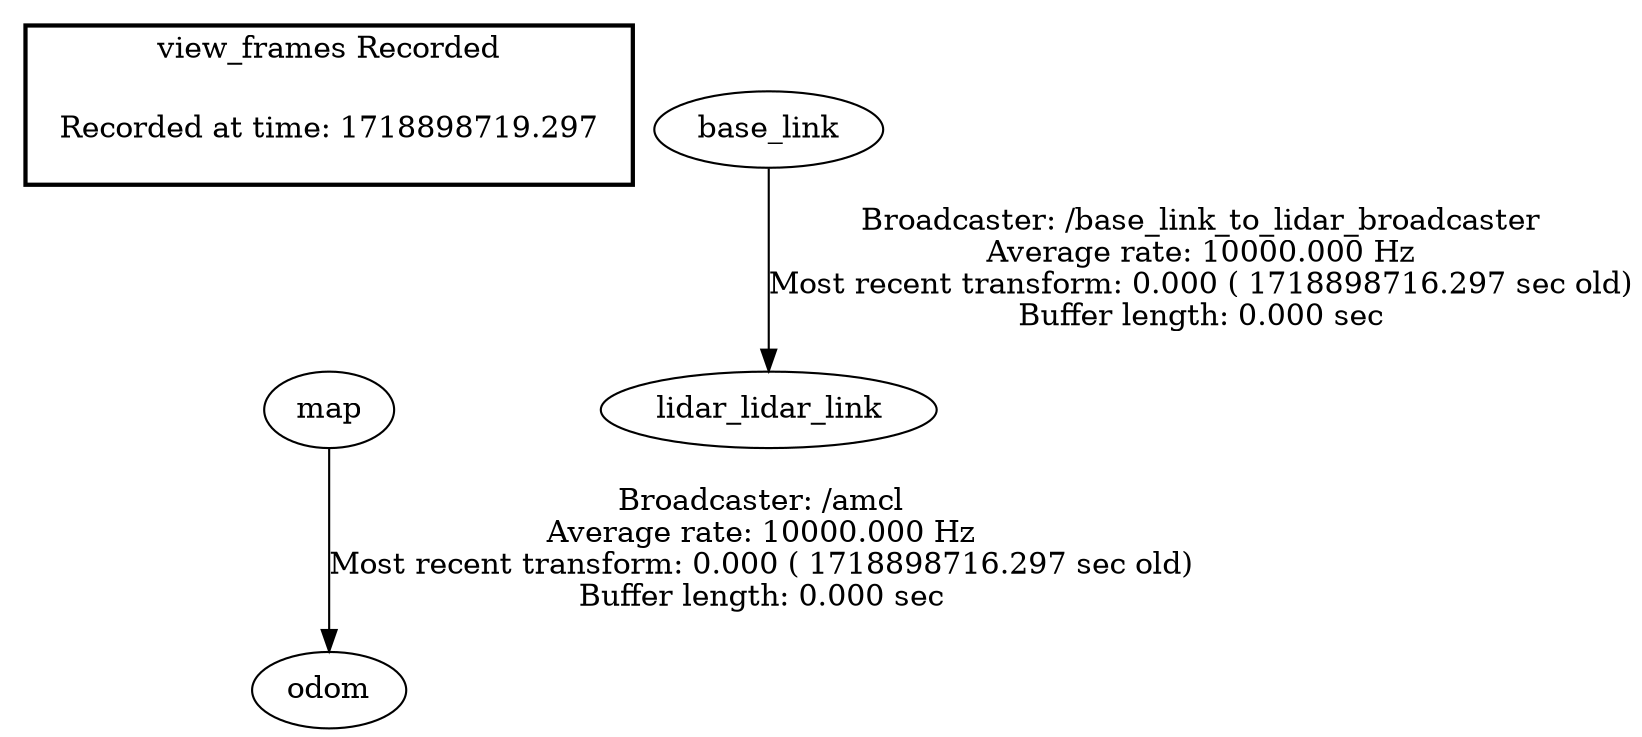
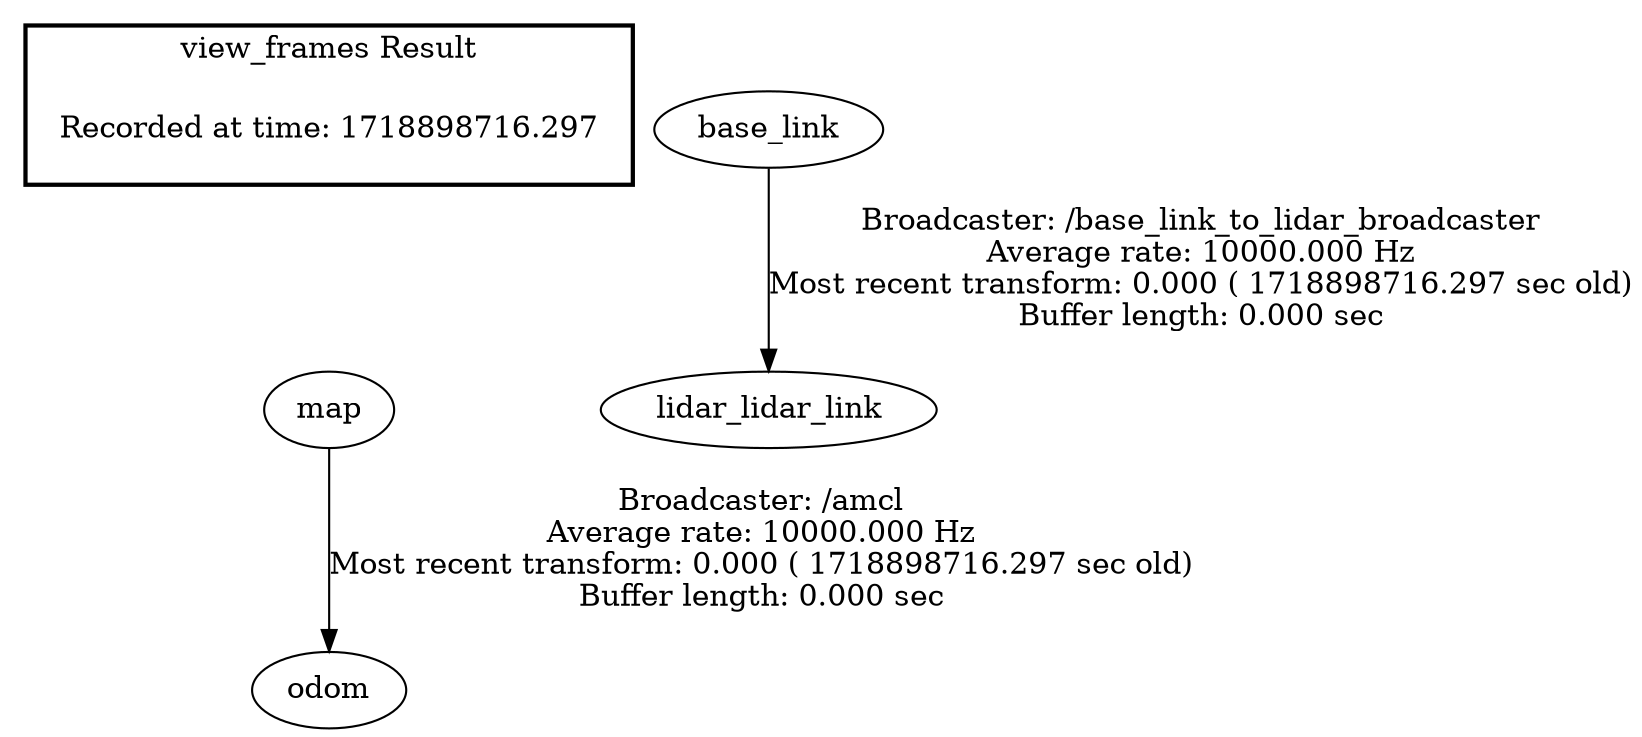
  digraph {
-   "Recorded at time: 1718898716.297" [shape=plaintext label="Recorded at time: 1718898719.297"]
+   "Recorded at time: 1718898716.297" [shape=plaintext]
    map
    n3 [label=lidar_lidar_link]
    base_link
    odom
    subgraph cluster_1 {
      color=black
-     label="view_frames Recorded"
+     label="view_frames Result"
      style=bold
      "Recorded at time: 1718898716.297"
    }
    "Recorded at time: 1718898716.297" -> map [style=invis]
    map -> odom [label="Broadcaster: /amcl\nAverage rate: 10000.000 Hz\nMost recent transform: 0.000 ( 1718898716.297 sec old)\nBuffer length: 0.000 sec\n"]
    base_link -> n3 [label="Broadcaster: /base_link_to_lidar_broadcaster\nAverage rate: 10000.000 Hz\nMost recent transform: 0.000 ( 1718898716.297 sec old)\nBuffer length: 0.000 sec\n"]
  }
